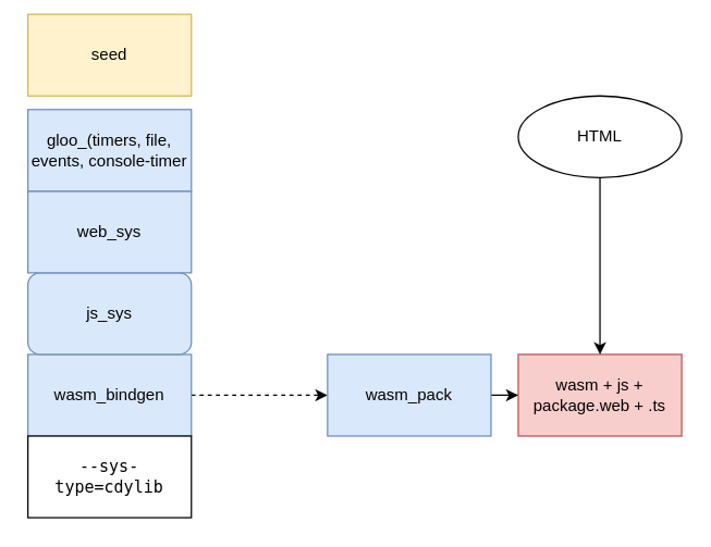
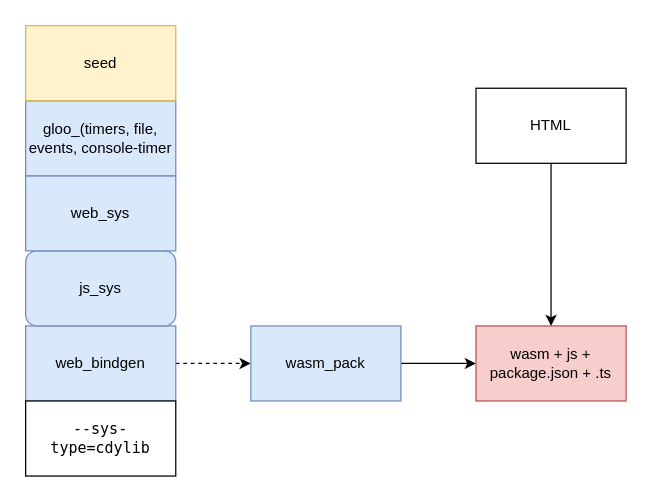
  <mxCell id="0" />
  <mxCell id="1" parent="0" />
  <mxCell id="2" style="edgeStyle=orthogonalEdgeStyle;rounded=0;orthogonalLoop=1;jettySize=auto;html=1;entryX=0;entryY=0.5;entryDx=0;entryDy=0;dashed=1;" parent="1" source="3" target="9" edge="1"><mxGeometry relative="1" as="geometry" /></mxCell>
- <mxCell id="3" value="wasm_bindgen" style="rounded=0;whiteSpace=wrap;html=1;fillColor=#dae8fc;strokeColor=#6c8ebf;" parent="1" vertex="1"><mxGeometry x="20" y="260" width="120" height="60" as="geometry" /></mxCell>
+ <mxCell id="3" value="web_bindgen" style="rounded=0;whiteSpace=wrap;html=1;fillColor=#dae8fc;strokeColor=#6c8ebf;" parent="1" vertex="1"><mxGeometry x="20" y="260" width="120" height="60" as="geometry" /></mxCell>
  <mxCell id="4" value="js_sys" style="whiteSpace=wrap;html=1;fillColor=#dae8fc;strokeColor=#6c8ebf;rounded=1;" parent="1" vertex="1"><mxGeometry x="20" y="200" width="120" height="60" as="geometry" /></mxCell>
  <mxCell id="5" value="web_sys" style="rounded=0;whiteSpace=wrap;html=1;fillColor=#dae8fc;strokeColor=#6c8ebf;" parent="1" vertex="1"><mxGeometry x="20" y="140" width="120" height="60" as="geometry" /></mxCell>
  <mxCell id="6" value="gloo_(timers, file, events, console-timer" style="rounded=0;whiteSpace=wrap;html=1;fillColor=#dae8fc;strokeColor=#6c8ebf;" parent="1" vertex="1"><mxGeometry x="20" y="80" width="120" height="60" as="geometry" /></mxCell>
- <mxCell id="7" value="seed" style="rounded=0;whiteSpace=wrap;html=1;fillColor=#fff2cc;strokeColor=#d6b656;" parent="1" vertex="1"><mxGeometry x="20" y="10" width="120" height="60" as="geometry" /></mxCell>
+ <mxCell id="7" value="seed" style="rounded=0;whiteSpace=wrap;html=1;fillColor=#fff2cc;strokeColor=#d6b656;" parent="1" vertex="1"><mxGeometry x="20" y="20" width="120" height="60" as="geometry" /></mxCell>
  <mxCell id="8" style="edgeStyle=orthogonalEdgeStyle;rounded=0;orthogonalLoop=1;jettySize=auto;html=1;entryX=0;entryY=0.5;entryDx=0;entryDy=0;" parent="1" source="9" target="10" edge="1"><mxGeometry relative="1" as="geometry" /></mxCell>
- <mxCell id="9" value="wasm_pack" style="rounded=0;whiteSpace=wrap;html=1;fillColor=#dae8fc;strokeColor=#6c8ebf;" parent="1" vertex="1"><mxGeometry x="240" y="260" width="120" height="60" as="geometry" /></mxCell>
- <mxCell id="10" value="wasm + js + package.web + .ts" style="rounded=0;whiteSpace=wrap;html=1;fillColor=#f8cecc;strokeColor=#b85450;" parent="1" vertex="1"><mxGeometry x="380" y="260" width="120" height="60" as="geometry" /></mxCell>
+ <mxCell id="9" value="wasm_pack" style="rounded=0;whiteSpace=wrap;html=1;fillColor=#dae8fc;strokeColor=#6c8ebf;" parent="1" vertex="1"><mxGeometry x="200" y="260" width="120" height="60" as="geometry" /></mxCell>
+ <mxCell id="10" value="wasm + js + package.json + .ts" style="rounded=0;whiteSpace=wrap;html=1;fillColor=#f8cecc;strokeColor=#b85450;" parent="1" vertex="1"><mxGeometry x="380" y="260" width="120" height="60" as="geometry" /></mxCell>
  <mxCell id="11" value="&lt;code class=&quot;hljs&quot;&gt;--sys-type=cdylib&lt;/code&gt;" style="rounded=0;whiteSpace=wrap;html=1;" vertex="1" parent="1"><mxGeometry x="20" y="320" width="120" height="60" as="geometry" /></mxCell>
  <mxCell id="12" style="edgeStyle=orthogonalEdgeStyle;rounded=0;orthogonalLoop=1;jettySize=auto;html=1;entryX=0.5;entryY=0;entryDx=0;entryDy=0;" edge="1" parent="1" source="13" target="10"><mxGeometry relative="1" as="geometry" /></mxCell>
- <mxCell id="13" value="HTML" style="ellipse;whiteSpace=wrap;html=1;" vertex="1" parent="1"><mxGeometry x="380" y="70" width="120" height="60" as="geometry" /></mxCell>
+ <mxCell id="13" value="HTML" style="rounded=0;whiteSpace=wrap;html=1;" vertex="1" parent="1"><mxGeometry x="380" y="70" width="120" height="60" as="geometry" /></mxCell>
